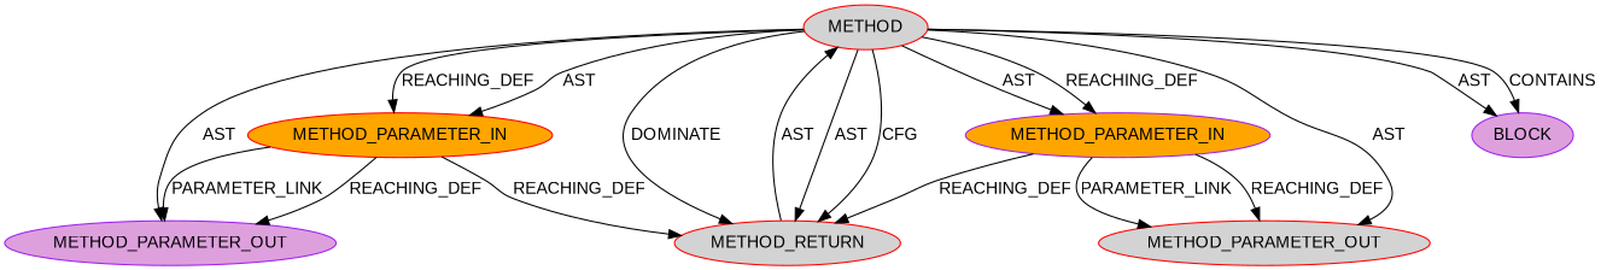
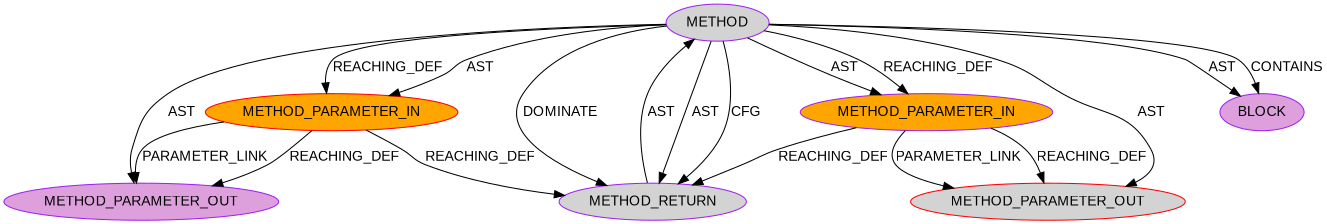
  digraph {
    fontname="Liberation Sans"
    node [CODE="<empty>" ORDER=2 color=purple fillcolor=lightgrey fontname="Liberation Sans" style=filled EVALUATION_STRATEGY=BY_VALUE IS_VARIADIC=false TYPE_FULL_NAME=ANY]
    edge [fontname="Liberation Sans"]
-   n1 [AST_PARENT_FULL_NAME="<global>" AST_PARENT_TYPE=NAMESPACE_BLOCK FILENAME="<empty>" FULL_NAME=ssl3_do_write IS_EXTERNAL=true NAME=ssl3_do_write ORDER=0 color=red label=METHOD EVALUATION_STRATEGY="" IS_VARIADIC="" TYPE_FULL_NAME=""]
+   n1 [AST_PARENT_FULL_NAME="<global>" AST_PARENT_TYPE=NAMESPACE_BLOCK FILENAME="<empty>" FULL_NAME=ssl3_do_write IS_EXTERNAL=true NAME=ssl3_do_write ORDER=0 label=METHOD EVALUATION_STRATEGY="" IS_VARIADIC="" TYPE_FULL_NAME=""]
    n2 [CODE=p2 INDEX=2 NAME=p2 fillcolor=plum label=METHOD_PARAMETER_OUT]
    n3 [CODE=p1 INDEX=1 NAME=p1 ORDER=1 fillcolor=orange label=METHOD_PARAMETER_IN]
    n4 [ARGUMENT_INDEX=1 ORDER=1 fillcolor=plum label=BLOCK EVALUATION_STRATEGY="" IS_VARIADIC=""]
-   n5 [CODE=RET color=red label=METHOD_RETURN IS_VARIADIC=""]
+   n5 [CODE=RET label=METHOD_RETURN IS_VARIADIC=""]
    n6 [CODE=p1 INDEX=1 NAME=p1 ORDER=1 color=red label=METHOD_PARAMETER_OUT]
    n7 [CODE=p2 INDEX=2 NAME=p2 color=red fillcolor=orange label=METHOD_PARAMETER_IN]
    n1 -> n2 [label=AST]
    n1 -> n3 [label=AST]
    n1 -> n3 [label=REACHING_DEF]
    n1 -> n4 [label=AST]
    n1 -> n4 [label=CONTAINS]
    n1 -> n5 [label=DOMINATE]
    n1 -> n5 [label=AST]
    n1 -> n5 [label=CFG]
    n1 -> n6 [label=AST]
    n1 -> n7 [label=REACHING_DEF]
    n1 -> n7 [label=AST]
    n3 -> n5 [VARIABLE=p1 label=REACHING_DEF]
    n3 -> n6 [VARIABLE=p1 label=REACHING_DEF]
    n3 -> n6 [label=PARAMETER_LINK]
    n5 -> n1 [label=AST]
    n7 -> n2 [label=PARAMETER_LINK]
    n7 -> n2 [VARIABLE=p2 label=REACHING_DEF]
    n7 -> n5 [VARIABLE=p2 label=REACHING_DEF]
  }
